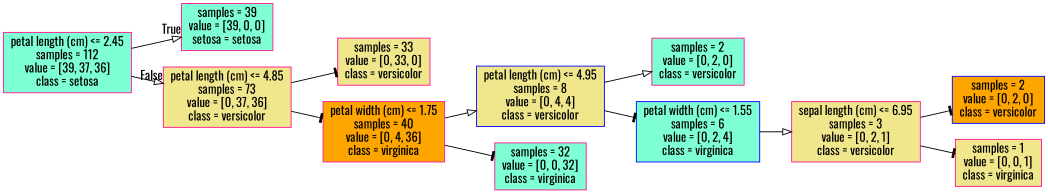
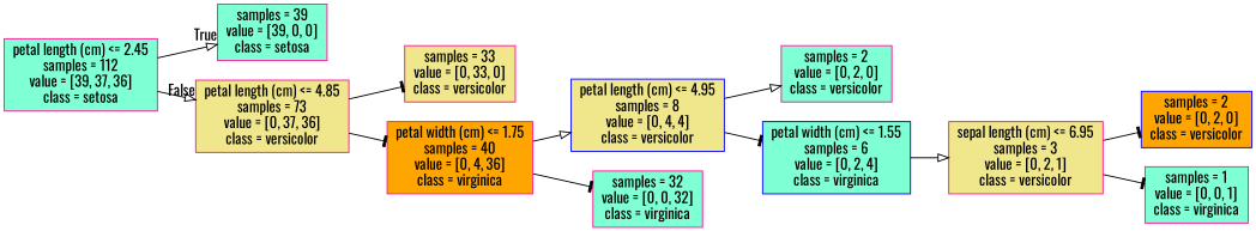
  digraph {
    fontname=Oswald
    rankdir=LR
    node [color=deeppink fillcolor=aquamarine fontname=Oswald shape=box style=filled]
    edge [arrowhead=tee fontname=Oswald]
    n1 [label="petal length (cm) <= 2.45\nsamples = 112\nvalue = [39, 37, 36]\nclass = setosa"]
-   n2 [label="samples = 39\nvalue = [39, 0, 0]\nsetosa = setosa"]
+   n2 [label="samples = 39\nvalue = [39, 0, 0]\nclass = setosa"]
    n3 [fillcolor=khaki label="petal length (cm) <= 4.85\nsamples = 73\nvalue = [0, 37, 36]\nclass = versicolor"]
    n4 [fillcolor=khaki label="samples = 33\nvalue = [0, 33, 0]\nclass = versicolor"]
    n5 [fillcolor=orange label="petal width (cm) <= 1.75\nsamples = 40\nvalue = [0, 4, 36]\nclass = virginica"]
    n6 [color=blue fillcolor=khaki label="petal length (cm) <= 4.95\nsamples = 8\nvalue = [0, 4, 4]\nclass = versicolor"]
    n7 [label="samples = 32\nvalue = [0, 0, 32]\nclass = virginica"]
    n8 [label="samples = 2\nvalue = [0, 2, 0]\nclass = versicolor"]
    n9 [color=blue label="petal width (cm) <= 1.55\nsamples = 6\nvalue = [0, 2, 4]\nclass = virginica"]
    n10 [fillcolor=khaki label="sepal length (cm) <= 6.95\nsamples = 3\nvalue = [0, 2, 1]\nclass = versicolor"]
    n11 [color=blue fillcolor=orange label="samples = 2\nvalue = [0, 2, 0]\nclass = versicolor"]
-   n12 [fillcolor=khaki label="samples = 1\nvalue = [0, 0, 1]\nclass = virginica"]
+   n12 [label="samples = 1\nvalue = [0, 0, 1]\nclass = virginica"]
    n1 -> n2 [arrowhead=onormal headlabel=True labelangle=45 labeldistance=2.5]
    n1 -> n3 [arrowhead=onormal headlabel=False labelangle=-45 labeldistance=2.5]
    n3 -> n4
    n3 -> n5
    n5 -> n6 [arrowhead=onormal]
    n5 -> n7
    n6 -> n8 [arrowhead=onormal]
    n6 -> n9
    n9 -> n10 [arrowhead=onormal]
    n10 -> n11
    n10 -> n12
  }
